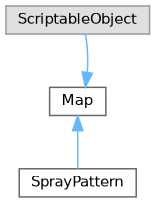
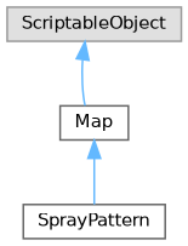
  digraph {
    rankdir=TB
    node [color=grey40 fillcolor=white fontname=Helvetica fontsize=10 shape=box style=filled]
    edge [color=steelblue1 dir=back fontname=Helvetica fontsize=10 labelfontname=Helvetica labelfontsize=10 style=solid]
    n1 [color=grey60 fillcolor="#E0E0E0" height=0.2 label=ScriptableObject width=0.4]
    n2 [height=0.2 label=Map width=0.4]
    n3 [height=0.2 label=SprayPattern width=0.4]
-   n2 -> n1
+   n1 -> n2
    n2 -> n3
  }
